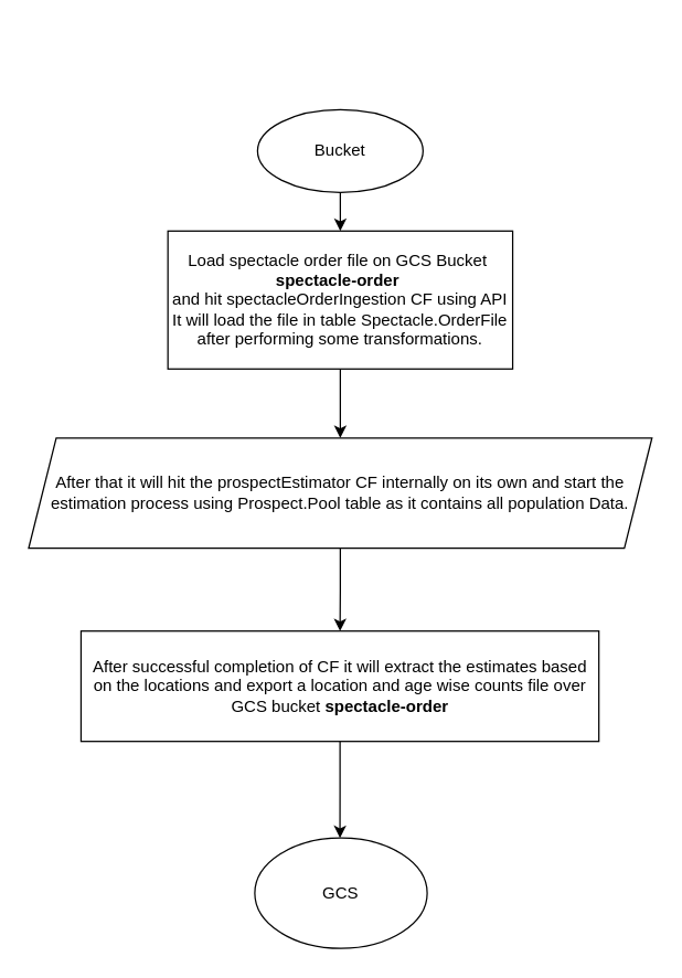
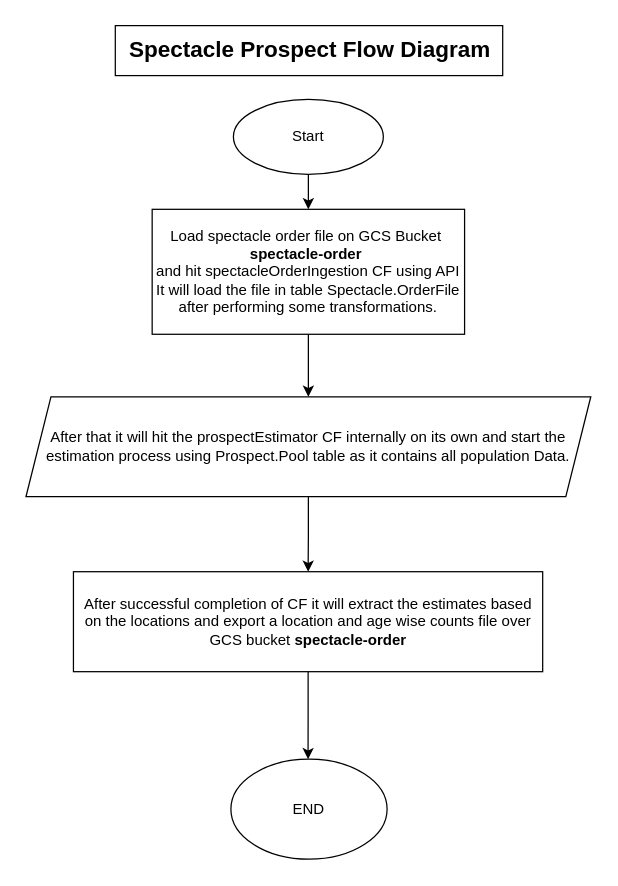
  <mxCell id="0" />
  <mxCell id="1" parent="0" />
  <mxCell id="2" value="" style="edgeStyle=orthogonalEdgeStyle;rounded=0;orthogonalLoop=1;jettySize=auto;html=1;entryX=0.5;entryY=0;entryDx=0;entryDy=0;" parent="1" source="3" target="5" edge="1"><mxGeometry relative="1" as="geometry"><mxPoint x="246" y="179" as="targetPoint" /></mxGeometry></mxCell>
- <mxCell id="3" value="Bucket" style="ellipse;whiteSpace=wrap;html=1;" parent="1" vertex="1"><mxGeometry x="186" y="79" width="120" height="60" as="geometry" /></mxCell>
+ <mxCell id="3" value="Start" style="ellipse;whiteSpace=wrap;html=1;" parent="1" vertex="1"><mxGeometry x="186" y="79" width="120" height="60" as="geometry" /></mxCell>
  <mxCell id="4" value="" style="edgeStyle=orthogonalEdgeStyle;rounded=0;orthogonalLoop=1;jettySize=auto;html=1;" parent="1" source="5" target="7" edge="1"><mxGeometry relative="1" as="geometry" /></mxCell>
  <mxCell id="5" value="Load spectacle order file on GCS Bucket&amp;nbsp;&lt;div&gt;&lt;b&gt;spectacle-order&amp;nbsp;&lt;/b&gt;&lt;/div&gt;&lt;div&gt;and hit spectacleOrderIngestion CF using API&lt;/div&gt;&lt;div&gt;It will load the file in table Spectacle.OrderFile after performing some transformations.&lt;/div&gt;" style="whiteSpace=wrap;html=1;" parent="1" vertex="1"><mxGeometry x="121" y="167" width="250" height="100" as="geometry" /></mxCell>
  <mxCell id="6" value="" style="edgeStyle=orthogonalEdgeStyle;rounded=0;orthogonalLoop=1;jettySize=auto;html=1;" parent="1" source="7" target="9" edge="1"><mxGeometry relative="1" as="geometry" /></mxCell>
  <mxCell id="7" value="After that it will hit the prospectEstimator CF internally on its own and start the estimation process using Prospect.Pool table as it contains all population Data." style="shape=parallelogram;perimeter=parallelogramPerimeter;whiteSpace=wrap;html=1;fixedSize=1;" parent="1" vertex="1"><mxGeometry x="20" y="317" width="452" height="80" as="geometry" /></mxCell>
  <mxCell id="8" style="edgeStyle=orthogonalEdgeStyle;rounded=0;orthogonalLoop=1;jettySize=auto;html=1;" edge="1" parent="1" source="9"><mxGeometry relative="1" as="geometry"><mxPoint x="245.75" y="607" as="targetPoint" /></mxGeometry></mxCell>
  <mxCell id="9" value="After successful completion of CF it will extract the estimates based on the locations and export a location and age wise counts file over GCS bucket&amp;nbsp;&lt;b&gt;spectacle-order&lt;/b&gt;" style="whiteSpace=wrap;html=1;" parent="1" vertex="1"><mxGeometry x="58" y="457" width="375.5" height="80" as="geometry" /></mxCell>
  <mxCell id="10" value="" style="edgeStyle=orthogonalEdgeStyle;rounded=0;orthogonalLoop=1;jettySize=auto;html=1;" parent="1" edge="1"><mxGeometry relative="1" as="geometry"><mxPoint x="246" y="567" as="sourcePoint" /></mxGeometry></mxCell>
  <mxCell id="11" value="" style="edgeStyle=orthogonalEdgeStyle;rounded=0;orthogonalLoop=1;jettySize=auto;html=1;" parent="1" edge="1"><mxGeometry relative="1" as="geometry"><mxPoint x="246.5" y="667" as="sourcePoint" /></mxGeometry></mxCell>
- <mxCell id="12" value="GCS" style="ellipse;whiteSpace=wrap;html=1;" parent="1" vertex="1"><mxGeometry x="184" y="607" width="125" height="80" as="geometry" /></mxCell>
+ <mxCell id="12" value="END" style="ellipse;whiteSpace=wrap;html=1;" parent="1" vertex="1"><mxGeometry x="184" y="607" width="125" height="80" as="geometry" /></mxCell>
+ <mxCell id="13" value="&lt;b&gt;Spectacle Prospect Flow Diagram&lt;/b&gt;" style="text;html=1;align=center;verticalAlign=middle;resizable=0;points=[];autosize=1;strokeColor=default;fillColor=default;fontSize=18;" parent="1" vertex="1"><mxGeometry x="91.5" y="20" width="310" height="40" as="geometry" /></mxCell>
